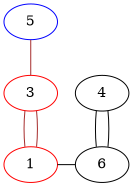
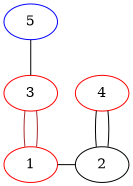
  graph {
    edge [color=black]
    3 [color=red]
-   4
+   4 [color=red]
    1 [color=red]
-   2 [label=6]
+   2
    5 [color=blue]
    subgraph sub_1 {
      rank=same
      3
      4
    }
    subgraph sub_2 {
      rank=same
      1
      2
    }
    4 -- 2
    1 -- 3 [color=brown]
    1 -- 3 [color=brown]
    1 -- 2
    2 -- 4
-   5 -- 3 [color=brown]
+   5 -- 3
  }
